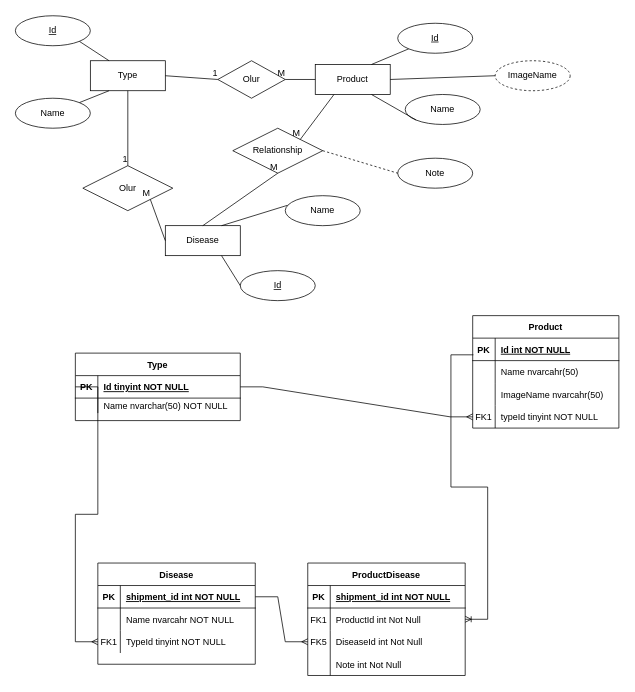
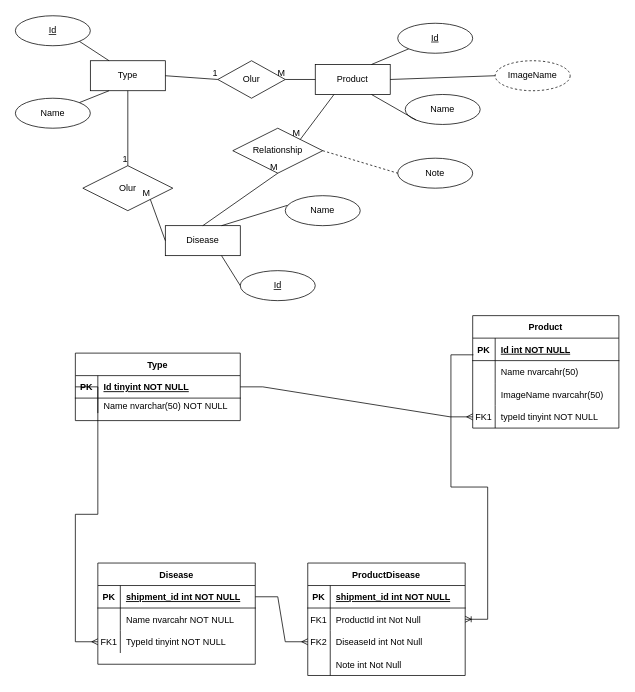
  <mxCell id="0" />
  <mxCell id="1" parent="0" />
  <mxCell id="2" value="Product" style="shape=table;startSize=30;container=1;collapsible=1;childLayout=tableLayout;fixedRows=1;rowLines=0;fontStyle=1;align=center;resizeLast=1;" parent="1" vertex="1"><mxGeometry x="630" y="420" width="195" height="150" as="geometry" /></mxCell>
  <mxCell id="3" value="" style="shape=partialRectangle;collapsible=0;dropTarget=0;pointerEvents=0;fillColor=none;points=[[0,0.5],[1,0.5]];portConstraint=eastwest;top=0;left=0;right=0;bottom=1;" parent="2" vertex="1"><mxGeometry y="30" width="195" height="30" as="geometry" /></mxCell>
  <mxCell id="4" value="PK" style="shape=partialRectangle;overflow=hidden;connectable=0;fillColor=none;top=0;left=0;bottom=0;right=0;fontStyle=1;" parent="3" vertex="1"><mxGeometry width="30" height="30" as="geometry"><mxRectangle width="30" height="30" as="alternateBounds" /></mxGeometry></mxCell>
  <mxCell id="5" value="Id int NOT NULL " style="shape=partialRectangle;overflow=hidden;connectable=0;fillColor=none;top=0;left=0;bottom=0;right=0;align=left;spacingLeft=6;fontStyle=5;" parent="3" vertex="1"><mxGeometry x="30" width="165" height="30" as="geometry"><mxRectangle width="165" height="30" as="alternateBounds" /></mxGeometry></mxCell>
  <mxCell id="6" value="" style="shape=partialRectangle;collapsible=0;dropTarget=0;pointerEvents=0;fillColor=none;points=[[0,0.5],[1,0.5]];portConstraint=eastwest;top=0;left=0;right=0;bottom=0;" parent="2" vertex="1"><mxGeometry y="60" width="195" height="30" as="geometry" /></mxCell>
  <mxCell id="7" value="" style="shape=partialRectangle;overflow=hidden;connectable=0;fillColor=none;top=0;left=0;bottom=0;right=0;" parent="6" vertex="1"><mxGeometry width="30" height="30" as="geometry"><mxRectangle width="30" height="30" as="alternateBounds" /></mxGeometry></mxCell>
  <mxCell id="8" value="Name nvarcahr(50)" style="shape=partialRectangle;overflow=hidden;connectable=0;fillColor=none;top=0;left=0;bottom=0;right=0;align=left;spacingLeft=6;" parent="6" vertex="1"><mxGeometry x="30" width="165" height="30" as="geometry"><mxRectangle width="165" height="30" as="alternateBounds" /></mxGeometry></mxCell>
  <mxCell id="9" value="" style="shape=partialRectangle;collapsible=0;dropTarget=0;pointerEvents=0;fillColor=none;points=[[0,0.5],[1,0.5]];portConstraint=eastwest;top=0;left=0;right=0;bottom=0;" vertex="1" parent="2"><mxGeometry y="90" width="195" height="30" as="geometry" /></mxCell>
  <mxCell id="10" value="" style="shape=partialRectangle;overflow=hidden;connectable=0;fillColor=none;top=0;left=0;bottom=0;right=0;" vertex="1" parent="9"><mxGeometry width="30" height="30" as="geometry"><mxRectangle width="30" height="30" as="alternateBounds" /></mxGeometry></mxCell>
  <mxCell id="11" value="ImageName nvarcahr(50)" style="shape=partialRectangle;overflow=hidden;connectable=0;fillColor=none;top=0;left=0;bottom=0;right=0;align=left;spacingLeft=6;" vertex="1" parent="9"><mxGeometry x="30" width="165" height="30" as="geometry"><mxRectangle width="165" height="30" as="alternateBounds" /></mxGeometry></mxCell>
  <mxCell id="12" value="" style="shape=partialRectangle;collapsible=0;dropTarget=0;pointerEvents=0;fillColor=none;points=[[0,0.5],[1,0.5]];portConstraint=eastwest;top=0;left=0;right=0;bottom=0;" vertex="1" parent="2"><mxGeometry y="120" width="195" height="30" as="geometry" /></mxCell>
  <mxCell id="13" value="FK1" style="shape=partialRectangle;overflow=hidden;connectable=0;fillColor=none;top=0;left=0;bottom=0;right=0;" vertex="1" parent="12"><mxGeometry width="30" height="30" as="geometry"><mxRectangle width="30" height="30" as="alternateBounds" /></mxGeometry></mxCell>
  <mxCell id="14" value="typeId tinyint NOT NULL" style="shape=partialRectangle;overflow=hidden;connectable=0;fillColor=none;top=0;left=0;bottom=0;right=0;align=left;spacingLeft=6;" vertex="1" parent="12"><mxGeometry x="30" width="165" height="30" as="geometry"><mxRectangle width="165" height="30" as="alternateBounds" /></mxGeometry></mxCell>
  <mxCell id="15" value="Disease" style="shape=table;startSize=30;container=1;collapsible=1;childLayout=tableLayout;fixedRows=1;rowLines=0;fontStyle=1;align=center;resizeLast=1;" parent="1" vertex="1"><mxGeometry x="130" y="750" width="210" height="135" as="geometry" /></mxCell>
  <mxCell id="16" value="" style="shape=partialRectangle;collapsible=0;dropTarget=0;pointerEvents=0;fillColor=none;points=[[0,0.5],[1,0.5]];portConstraint=eastwest;top=0;left=0;right=0;bottom=1;" parent="15" vertex="1"><mxGeometry y="30" width="210" height="30" as="geometry" /></mxCell>
  <mxCell id="17" value="PK" style="shape=partialRectangle;overflow=hidden;connectable=0;fillColor=none;top=0;left=0;bottom=0;right=0;fontStyle=1;" parent="16" vertex="1"><mxGeometry width="30" height="30" as="geometry"><mxRectangle width="30" height="30" as="alternateBounds" /></mxGeometry></mxCell>
  <mxCell id="18" value="shipment_id int NOT NULL " style="shape=partialRectangle;overflow=hidden;connectable=0;fillColor=none;top=0;left=0;bottom=0;right=0;align=left;spacingLeft=6;fontStyle=5;" parent="16" vertex="1"><mxGeometry x="30" width="180" height="30" as="geometry"><mxRectangle width="180" height="30" as="alternateBounds" /></mxGeometry></mxCell>
  <mxCell id="19" value="" style="shape=partialRectangle;collapsible=0;dropTarget=0;pointerEvents=0;fillColor=none;points=[[0,0.5],[1,0.5]];portConstraint=eastwest;top=0;left=0;right=0;bottom=0;" parent="15" vertex="1"><mxGeometry y="60" width="210" height="30" as="geometry" /></mxCell>
  <mxCell id="20" value="" style="shape=partialRectangle;overflow=hidden;connectable=0;fillColor=none;top=0;left=0;bottom=0;right=0;" parent="19" vertex="1"><mxGeometry width="30" height="30" as="geometry"><mxRectangle width="30" height="30" as="alternateBounds" /></mxGeometry></mxCell>
  <mxCell id="21" value="Name nvarcahr NOT NULL" style="shape=partialRectangle;overflow=hidden;connectable=0;fillColor=none;top=0;left=0;bottom=0;right=0;align=left;spacingLeft=6;" parent="19" vertex="1"><mxGeometry x="30" width="180" height="30" as="geometry"><mxRectangle width="180" height="30" as="alternateBounds" /></mxGeometry></mxCell>
  <mxCell id="22" value="" style="shape=partialRectangle;collapsible=0;dropTarget=0;pointerEvents=0;fillColor=none;points=[[0,0.5],[1,0.5]];portConstraint=eastwest;top=0;left=0;right=0;bottom=0;" parent="15" vertex="1"><mxGeometry y="90" width="210" height="30" as="geometry" /></mxCell>
  <mxCell id="23" value="FK1" style="shape=partialRectangle;overflow=hidden;connectable=0;fillColor=none;top=0;left=0;bottom=0;right=0;" parent="22" vertex="1"><mxGeometry width="30" height="30" as="geometry"><mxRectangle width="30" height="30" as="alternateBounds" /></mxGeometry></mxCell>
  <mxCell id="24" value="TypeId tinyint NOT NULL" style="shape=partialRectangle;overflow=hidden;connectable=0;fillColor=none;top=0;left=0;bottom=0;right=0;align=left;spacingLeft=6;" parent="22" vertex="1"><mxGeometry x="30" width="180" height="30" as="geometry"><mxRectangle width="180" height="30" as="alternateBounds" /></mxGeometry></mxCell>
  <mxCell id="25" value="Type" style="shape=table;startSize=30;container=1;collapsible=1;childLayout=tableLayout;fixedRows=1;rowLines=0;fontStyle=1;align=center;resizeLast=1;" parent="1" vertex="1"><mxGeometry x="100" y="470" width="220" height="90" as="geometry" /></mxCell>
  <mxCell id="26" value="" style="shape=partialRectangle;collapsible=0;dropTarget=0;pointerEvents=0;fillColor=none;points=[[0,0.5],[1,0.5]];portConstraint=eastwest;top=0;left=0;right=0;bottom=1;" parent="25" vertex="1"><mxGeometry y="30" width="220" height="30" as="geometry" /></mxCell>
  <mxCell id="27" value="PK" style="shape=partialRectangle;overflow=hidden;connectable=0;fillColor=none;top=0;left=0;bottom=0;right=0;fontStyle=1;" parent="26" vertex="1"><mxGeometry width="30" height="30" as="geometry"><mxRectangle width="30" height="30" as="alternateBounds" /></mxGeometry></mxCell>
  <mxCell id="28" value="Id tinyint NOT NULL " style="shape=partialRectangle;overflow=hidden;connectable=0;fillColor=none;top=0;left=0;bottom=0;right=0;align=left;spacingLeft=6;fontStyle=5;" parent="26" vertex="1"><mxGeometry x="30" width="190" height="30" as="geometry"><mxRectangle width="190" height="30" as="alternateBounds" /></mxGeometry></mxCell>
  <mxCell id="29" value="" style="shape=partialRectangle;collapsible=0;dropTarget=0;pointerEvents=0;fillColor=none;points=[[0,0.5],[1,0.5]];portConstraint=eastwest;top=0;left=0;right=0;bottom=0;" parent="25" vertex="1"><mxGeometry y="60" width="220" height="20" as="geometry" /></mxCell>
  <mxCell id="30" value="" style="shape=partialRectangle;overflow=hidden;connectable=0;fillColor=none;top=0;left=0;bottom=0;right=0;" parent="29" vertex="1"><mxGeometry width="30" height="20" as="geometry"><mxRectangle width="30" height="20" as="alternateBounds" /></mxGeometry></mxCell>
  <mxCell id="31" value="Name nvarchar(50) NOT NULL" style="shape=partialRectangle;overflow=hidden;connectable=0;fillColor=none;top=0;left=0;bottom=0;right=0;align=left;spacingLeft=6;" parent="29" vertex="1"><mxGeometry x="30" width="190" height="20" as="geometry"><mxRectangle width="190" height="20" as="alternateBounds" /></mxGeometry></mxCell>
  <mxCell id="32" value="Type" style="whiteSpace=wrap;html=1;align=center;" vertex="1" parent="1"><mxGeometry x="120" y="80" width="100" height="40" as="geometry" /></mxCell>
  <mxCell id="33" value="Id" style="ellipse;whiteSpace=wrap;html=1;align=center;fontStyle=4;" vertex="1" parent="1"><mxGeometry x="20" y="20" width="100" height="40" as="geometry" /></mxCell>
  <mxCell id="34" value="Name" style="ellipse;whiteSpace=wrap;html=1;align=center;" vertex="1" parent="1"><mxGeometry x="20" y="130" width="100" height="40" as="geometry" /></mxCell>
  <mxCell id="35" value="" style="endArrow=none;html=1;rounded=0;exitX=1;exitY=1;exitDx=0;exitDy=0;entryX=0.25;entryY=0;entryDx=0;entryDy=0;" edge="1" parent="1" source="33" target="32"><mxGeometry relative="1" as="geometry"><mxPoint x="310" y="280" as="sourcePoint" /><mxPoint x="470" y="280" as="targetPoint" /></mxGeometry></mxCell>
  <mxCell id="36" value="" style="endArrow=none;html=1;rounded=0;exitX=1;exitY=0;exitDx=0;exitDy=0;entryX=0.25;entryY=1;entryDx=0;entryDy=0;" edge="1" parent="1" source="34" target="32"><mxGeometry relative="1" as="geometry"><mxPoint x="310" y="280" as="sourcePoint" /><mxPoint x="150" y="120" as="targetPoint" /></mxGeometry></mxCell>
  <mxCell id="37" value="Product" style="whiteSpace=wrap;html=1;align=center;" vertex="1" parent="1"><mxGeometry x="420" y="85" width="100" height="40" as="geometry" /></mxCell>
  <mxCell id="38" value="Id" style="ellipse;whiteSpace=wrap;html=1;align=center;fontStyle=4;" vertex="1" parent="1"><mxGeometry x="530" y="30" width="100" height="40" as="geometry" /></mxCell>
  <mxCell id="39" value="Name" style="ellipse;whiteSpace=wrap;html=1;align=center;" vertex="1" parent="1"><mxGeometry x="540" y="125" width="100" height="40" as="geometry" /></mxCell>
  <mxCell id="40" value="" style="endArrow=none;html=1;rounded=0;exitX=0.75;exitY=0;exitDx=0;exitDy=0;entryX=0;entryY=1;entryDx=0;entryDy=0;" edge="1" parent="1" source="37" target="38"><mxGeometry relative="1" as="geometry"><mxPoint x="310" y="280" as="sourcePoint" /><mxPoint x="470" y="280" as="targetPoint" /></mxGeometry></mxCell>
  <mxCell id="41" value="" style="endArrow=none;html=1;rounded=0;exitX=0.75;exitY=1;exitDx=0;exitDy=0;entryX=0;entryY=1;entryDx=0;entryDy=0;" edge="1" parent="1" source="37" target="39"><mxGeometry relative="1" as="geometry"><mxPoint x="310" y="280" as="sourcePoint" /><mxPoint x="470" y="280" as="targetPoint" /></mxGeometry></mxCell>
  <mxCell id="42" value="Olur" style="shape=rhombus;perimeter=rhombusPerimeter;whiteSpace=wrap;html=1;align=center;" vertex="1" parent="1"><mxGeometry x="290" y="80" width="90" height="50" as="geometry" /></mxCell>
  <mxCell id="43" value="" style="endArrow=none;html=1;rounded=0;exitX=1;exitY=0.5;exitDx=0;exitDy=0;entryX=0;entryY=0.5;entryDx=0;entryDy=0;" edge="1" parent="1" source="32" target="42"><mxGeometry relative="1" as="geometry"><mxPoint x="310" y="280" as="sourcePoint" /><mxPoint x="470" y="280" as="targetPoint" /></mxGeometry></mxCell>
  <mxCell id="44" value="1" style="resizable=0;html=1;align=right;verticalAlign=bottom;" connectable="0" vertex="1" parent="43"><mxGeometry x="1" relative="1" as="geometry" /></mxCell>
  <mxCell id="45" value="" style="endArrow=none;html=1;rounded=0;entryX=1;entryY=0.5;entryDx=0;entryDy=0;exitX=0;exitY=0.5;exitDx=0;exitDy=0;" edge="1" parent="1" source="37" target="42"><mxGeometry relative="1" as="geometry"><mxPoint x="310" y="280" as="sourcePoint" /><mxPoint x="470" y="280" as="targetPoint" /></mxGeometry></mxCell>
  <mxCell id="46" value="M" style="resizable=0;html=1;align=right;verticalAlign=bottom;" connectable="0" vertex="1" parent="45"><mxGeometry x="1" relative="1" as="geometry" /></mxCell>
  <mxCell id="47" value="ImageName" style="ellipse;whiteSpace=wrap;html=1;align=center;dashed=1;" vertex="1" parent="1"><mxGeometry x="660" y="80" width="100" height="40" as="geometry" /></mxCell>
  <mxCell id="48" value="" style="endArrow=none;html=1;rounded=0;exitX=1;exitY=0.5;exitDx=0;exitDy=0;entryX=0;entryY=0.5;entryDx=0;entryDy=0;" edge="1" parent="1" source="37" target="47"><mxGeometry relative="1" as="geometry"><mxPoint x="310" y="280" as="sourcePoint" /><mxPoint x="470" y="280" as="targetPoint" /></mxGeometry></mxCell>
  <mxCell id="49" value="Disease" style="whiteSpace=wrap;html=1;align=center;" vertex="1" parent="1"><mxGeometry x="220" y="300" width="100" height="40" as="geometry" /></mxCell>
  <mxCell id="50" value="Name" style="ellipse;whiteSpace=wrap;html=1;align=center;" vertex="1" parent="1"><mxGeometry x="380" y="260" width="100" height="40" as="geometry" /></mxCell>
  <mxCell id="51" value="Id" style="ellipse;whiteSpace=wrap;html=1;align=center;fontStyle=4;" vertex="1" parent="1"><mxGeometry x="320" y="360" width="100" height="40" as="geometry" /></mxCell>
  <mxCell id="52" value="" style="endArrow=none;html=1;rounded=0;exitX=0.75;exitY=0;exitDx=0;exitDy=0;entryX=0.028;entryY=0.322;entryDx=0;entryDy=0;entryPerimeter=0;" edge="1" parent="1" source="49" target="50"><mxGeometry relative="1" as="geometry"><mxPoint x="310" y="280" as="sourcePoint" /><mxPoint x="470" y="280" as="targetPoint" /></mxGeometry></mxCell>
  <mxCell id="53" value="" style="endArrow=none;html=1;rounded=0;entryX=0;entryY=0.5;entryDx=0;entryDy=0;exitX=0.75;exitY=1;exitDx=0;exitDy=0;" edge="1" parent="1" source="49" target="51"><mxGeometry relative="1" as="geometry"><mxPoint x="310" y="280" as="sourcePoint" /><mxPoint x="470" y="280" as="targetPoint" /></mxGeometry></mxCell>
  <mxCell id="54" value="Olur" style="shape=rhombus;perimeter=rhombusPerimeter;whiteSpace=wrap;html=1;align=center;" vertex="1" parent="1"><mxGeometry x="110" y="220" width="120" height="60" as="geometry" /></mxCell>
  <mxCell id="55" value="" style="endArrow=none;html=1;rounded=0;exitX=0.5;exitY=1;exitDx=0;exitDy=0;entryX=0.5;entryY=0;entryDx=0;entryDy=0;" edge="1" parent="1" source="32" target="54"><mxGeometry relative="1" as="geometry"><mxPoint x="310" y="280" as="sourcePoint" /><mxPoint x="470" y="280" as="targetPoint" /></mxGeometry></mxCell>
  <mxCell id="56" value="1" style="resizable=0;html=1;align=right;verticalAlign=bottom;" connectable="0" vertex="1" parent="55"><mxGeometry x="1" relative="1" as="geometry" /></mxCell>
  <mxCell id="57" value="" style="endArrow=none;html=1;rounded=0;entryX=1;entryY=1;entryDx=0;entryDy=0;exitX=0;exitY=0.5;exitDx=0;exitDy=0;" edge="1" parent="1" source="49" target="54"><mxGeometry relative="1" as="geometry"><mxPoint x="310" y="280" as="sourcePoint" /><mxPoint x="470" y="280" as="targetPoint" /></mxGeometry></mxCell>
  <mxCell id="58" value="M" style="resizable=0;html=1;align=right;verticalAlign=bottom;" connectable="0" vertex="1" parent="57"><mxGeometry x="1" relative="1" as="geometry" /></mxCell>
  <mxCell id="59" value="ProductDisease" style="shape=table;startSize=30;container=1;collapsible=1;childLayout=tableLayout;fixedRows=1;rowLines=0;fontStyle=1;align=center;resizeLast=1;" vertex="1" parent="1"><mxGeometry x="410" y="750" width="210" height="150" as="geometry" /></mxCell>
  <mxCell id="60" value="" style="shape=partialRectangle;collapsible=0;dropTarget=0;pointerEvents=0;fillColor=none;points=[[0,0.5],[1,0.5]];portConstraint=eastwest;top=0;left=0;right=0;bottom=1;" vertex="1" parent="59"><mxGeometry y="30" width="210" height="30" as="geometry" /></mxCell>
  <mxCell id="61" value="PK" style="shape=partialRectangle;overflow=hidden;connectable=0;fillColor=none;top=0;left=0;bottom=0;right=0;fontStyle=1;" vertex="1" parent="60"><mxGeometry width="30" height="30" as="geometry"><mxRectangle width="30" height="30" as="alternateBounds" /></mxGeometry></mxCell>
  <mxCell id="62" value="shipment_id int NOT NULL " style="shape=partialRectangle;overflow=hidden;connectable=0;fillColor=none;top=0;left=0;bottom=0;right=0;align=left;spacingLeft=6;fontStyle=5;" vertex="1" parent="60"><mxGeometry x="30" width="180" height="30" as="geometry"><mxRectangle width="180" height="30" as="alternateBounds" /></mxGeometry></mxCell>
  <mxCell id="63" value="" style="shape=partialRectangle;collapsible=0;dropTarget=0;pointerEvents=0;fillColor=none;points=[[0,0.5],[1,0.5]];portConstraint=eastwest;top=0;left=0;right=0;bottom=0;" vertex="1" parent="59"><mxGeometry y="60" width="210" height="30" as="geometry" /></mxCell>
  <mxCell id="64" value="FK1" style="shape=partialRectangle;overflow=hidden;connectable=0;fillColor=none;top=0;left=0;bottom=0;right=0;" vertex="1" parent="63"><mxGeometry width="30" height="30" as="geometry"><mxRectangle width="30" height="30" as="alternateBounds" /></mxGeometry></mxCell>
  <mxCell id="65" value="ProductId int Not Null" style="shape=partialRectangle;overflow=hidden;connectable=0;fillColor=none;top=0;left=0;bottom=0;right=0;align=left;spacingLeft=6;" vertex="1" parent="63"><mxGeometry x="30" width="180" height="30" as="geometry"><mxRectangle width="180" height="30" as="alternateBounds" /></mxGeometry></mxCell>
  <mxCell id="66" value="" style="shape=partialRectangle;collapsible=0;dropTarget=0;pointerEvents=0;fillColor=none;points=[[0,0.5],[1,0.5]];portConstraint=eastwest;top=0;left=0;right=0;bottom=0;" vertex="1" parent="59"><mxGeometry y="90" width="210" height="30" as="geometry" /></mxCell>
- <mxCell id="67" value="FK5" style="shape=partialRectangle;overflow=hidden;connectable=0;fillColor=none;top=0;left=0;bottom=0;right=0;" vertex="1" parent="66"><mxGeometry width="30" height="30" as="geometry"><mxRectangle width="30" height="30" as="alternateBounds" /></mxGeometry></mxCell>
+ <mxCell id="67" value="FK2" style="shape=partialRectangle;overflow=hidden;connectable=0;fillColor=none;top=0;left=0;bottom=0;right=0;" vertex="1" parent="66"><mxGeometry width="30" height="30" as="geometry"><mxRectangle width="30" height="30" as="alternateBounds" /></mxGeometry></mxCell>
  <mxCell id="68" value="DiseaseId int Not Null" style="shape=partialRectangle;overflow=hidden;connectable=0;fillColor=none;top=0;left=0;bottom=0;right=0;align=left;spacingLeft=6;" vertex="1" parent="66"><mxGeometry x="30" width="180" height="30" as="geometry"><mxRectangle width="180" height="30" as="alternateBounds" /></mxGeometry></mxCell>
  <mxCell id="69" value="" style="shape=partialRectangle;collapsible=0;dropTarget=0;pointerEvents=0;fillColor=none;points=[[0,0.5],[1,0.5]];portConstraint=eastwest;top=0;left=0;right=0;bottom=0;" vertex="1" parent="59"><mxGeometry y="120" width="210" height="30" as="geometry" /></mxCell>
  <mxCell id="70" value="" style="shape=partialRectangle;overflow=hidden;connectable=0;fillColor=none;top=0;left=0;bottom=0;right=0;" vertex="1" parent="69"><mxGeometry width="30" height="30" as="geometry"><mxRectangle width="30" height="30" as="alternateBounds" /></mxGeometry></mxCell>
  <mxCell id="71" value="Note int Not Null" style="shape=partialRectangle;overflow=hidden;connectable=0;fillColor=none;top=0;left=0;bottom=0;right=0;align=left;spacingLeft=6;" vertex="1" parent="69"><mxGeometry x="30" width="180" height="30" as="geometry"><mxRectangle width="180" height="30" as="alternateBounds" /></mxGeometry></mxCell>
  <mxCell id="72" value="Relationship" style="shape=rhombus;perimeter=rhombusPerimeter;whiteSpace=wrap;html=1;align=center;" vertex="1" parent="1"><mxGeometry x="310" y="170" width="120" height="60" as="geometry" /></mxCell>
  <mxCell id="73" value="" style="endArrow=none;html=1;rounded=0;entryX=0.5;entryY=1;entryDx=0;entryDy=0;exitX=0.5;exitY=0;exitDx=0;exitDy=0;" edge="1" parent="1" source="49" target="72"><mxGeometry relative="1" as="geometry"><mxPoint x="320" y="340" as="sourcePoint" /><mxPoint x="480" y="340" as="targetPoint" /></mxGeometry></mxCell>
  <mxCell id="74" value="M" style="resizable=0;html=1;align=right;verticalAlign=bottom;" connectable="0" vertex="1" parent="73"><mxGeometry x="1" relative="1" as="geometry" /></mxCell>
  <mxCell id="75" value="" style="endArrow=none;html=1;rounded=0;exitX=0.25;exitY=1;exitDx=0;exitDy=0;entryX=1;entryY=0;entryDx=0;entryDy=0;" edge="1" parent="1" source="37" target="72"><mxGeometry relative="1" as="geometry"><mxPoint x="320" y="340" as="sourcePoint" /><mxPoint x="400" y="180" as="targetPoint" /></mxGeometry></mxCell>
  <mxCell id="76" value="M" style="resizable=0;html=1;align=right;verticalAlign=bottom;" connectable="0" vertex="1" parent="75"><mxGeometry x="1" relative="1" as="geometry" /></mxCell>
  <mxCell id="77" value="Note" style="ellipse;whiteSpace=wrap;html=1;align=center;" vertex="1" parent="1"><mxGeometry x="530" y="210" width="100" height="40" as="geometry" /></mxCell>
  <mxCell id="78" value="" style="endArrow=none;html=1;rounded=0;entryX=0;entryY=0.5;entryDx=0;entryDy=0;exitX=1;exitY=0.5;exitDx=0;exitDy=0;dashed=1;" edge="1" parent="1" source="72" target="77"><mxGeometry relative="1" as="geometry"><mxPoint x="320" y="340" as="sourcePoint" /><mxPoint x="480" y="340" as="targetPoint" /></mxGeometry></mxCell>
  <mxCell id="79" value="" style="edgeStyle=entityRelationEdgeStyle;fontSize=12;html=1;endArrow=ERmany;rounded=0;exitX=1;exitY=0.5;exitDx=0;exitDy=0;" edge="1" parent="1" source="26" target="12"><mxGeometry width="100" height="100" relative="1" as="geometry"><mxPoint x="350" y="640" as="sourcePoint" /><mxPoint x="450" y="540" as="targetPoint" /></mxGeometry></mxCell>
  <mxCell id="80" value="" style="edgeStyle=entityRelationEdgeStyle;fontSize=12;html=1;endArrow=ERmany;rounded=0;exitX=1;exitY=0.5;exitDx=0;exitDy=0;entryX=0;entryY=0.5;entryDx=0;entryDy=0;" edge="1" parent="1" source="16" target="66"><mxGeometry width="100" height="100" relative="1" as="geometry"><mxPoint x="350" y="640" as="sourcePoint" /><mxPoint x="450" y="540" as="targetPoint" /></mxGeometry></mxCell>
  <mxCell id="81" value="" style="edgeStyle=entityRelationEdgeStyle;fontSize=12;html=1;endArrow=ERoneToMany;rounded=0;exitX=0.005;exitY=0.742;exitDx=0;exitDy=0;entryX=1;entryY=0.5;entryDx=0;entryDy=0;exitPerimeter=0;" edge="1" parent="1" source="3" target="63"><mxGeometry width="100" height="100" relative="1" as="geometry"><mxPoint x="350" y="640" as="sourcePoint" /><mxPoint x="450" y="540" as="targetPoint" /></mxGeometry></mxCell>
  <mxCell id="82" value="" style="edgeStyle=entityRelationEdgeStyle;fontSize=12;html=1;endArrow=ERmany;rounded=0;entryX=0;entryY=0.5;entryDx=0;entryDy=0;exitX=0;exitY=0.5;exitDx=0;exitDy=0;" edge="1" parent="1" source="26" target="22"><mxGeometry width="100" height="100" relative="1" as="geometry"><mxPoint x="50" y="590" as="sourcePoint" /><mxPoint x="80" y="830" as="targetPoint" /></mxGeometry></mxCell>
